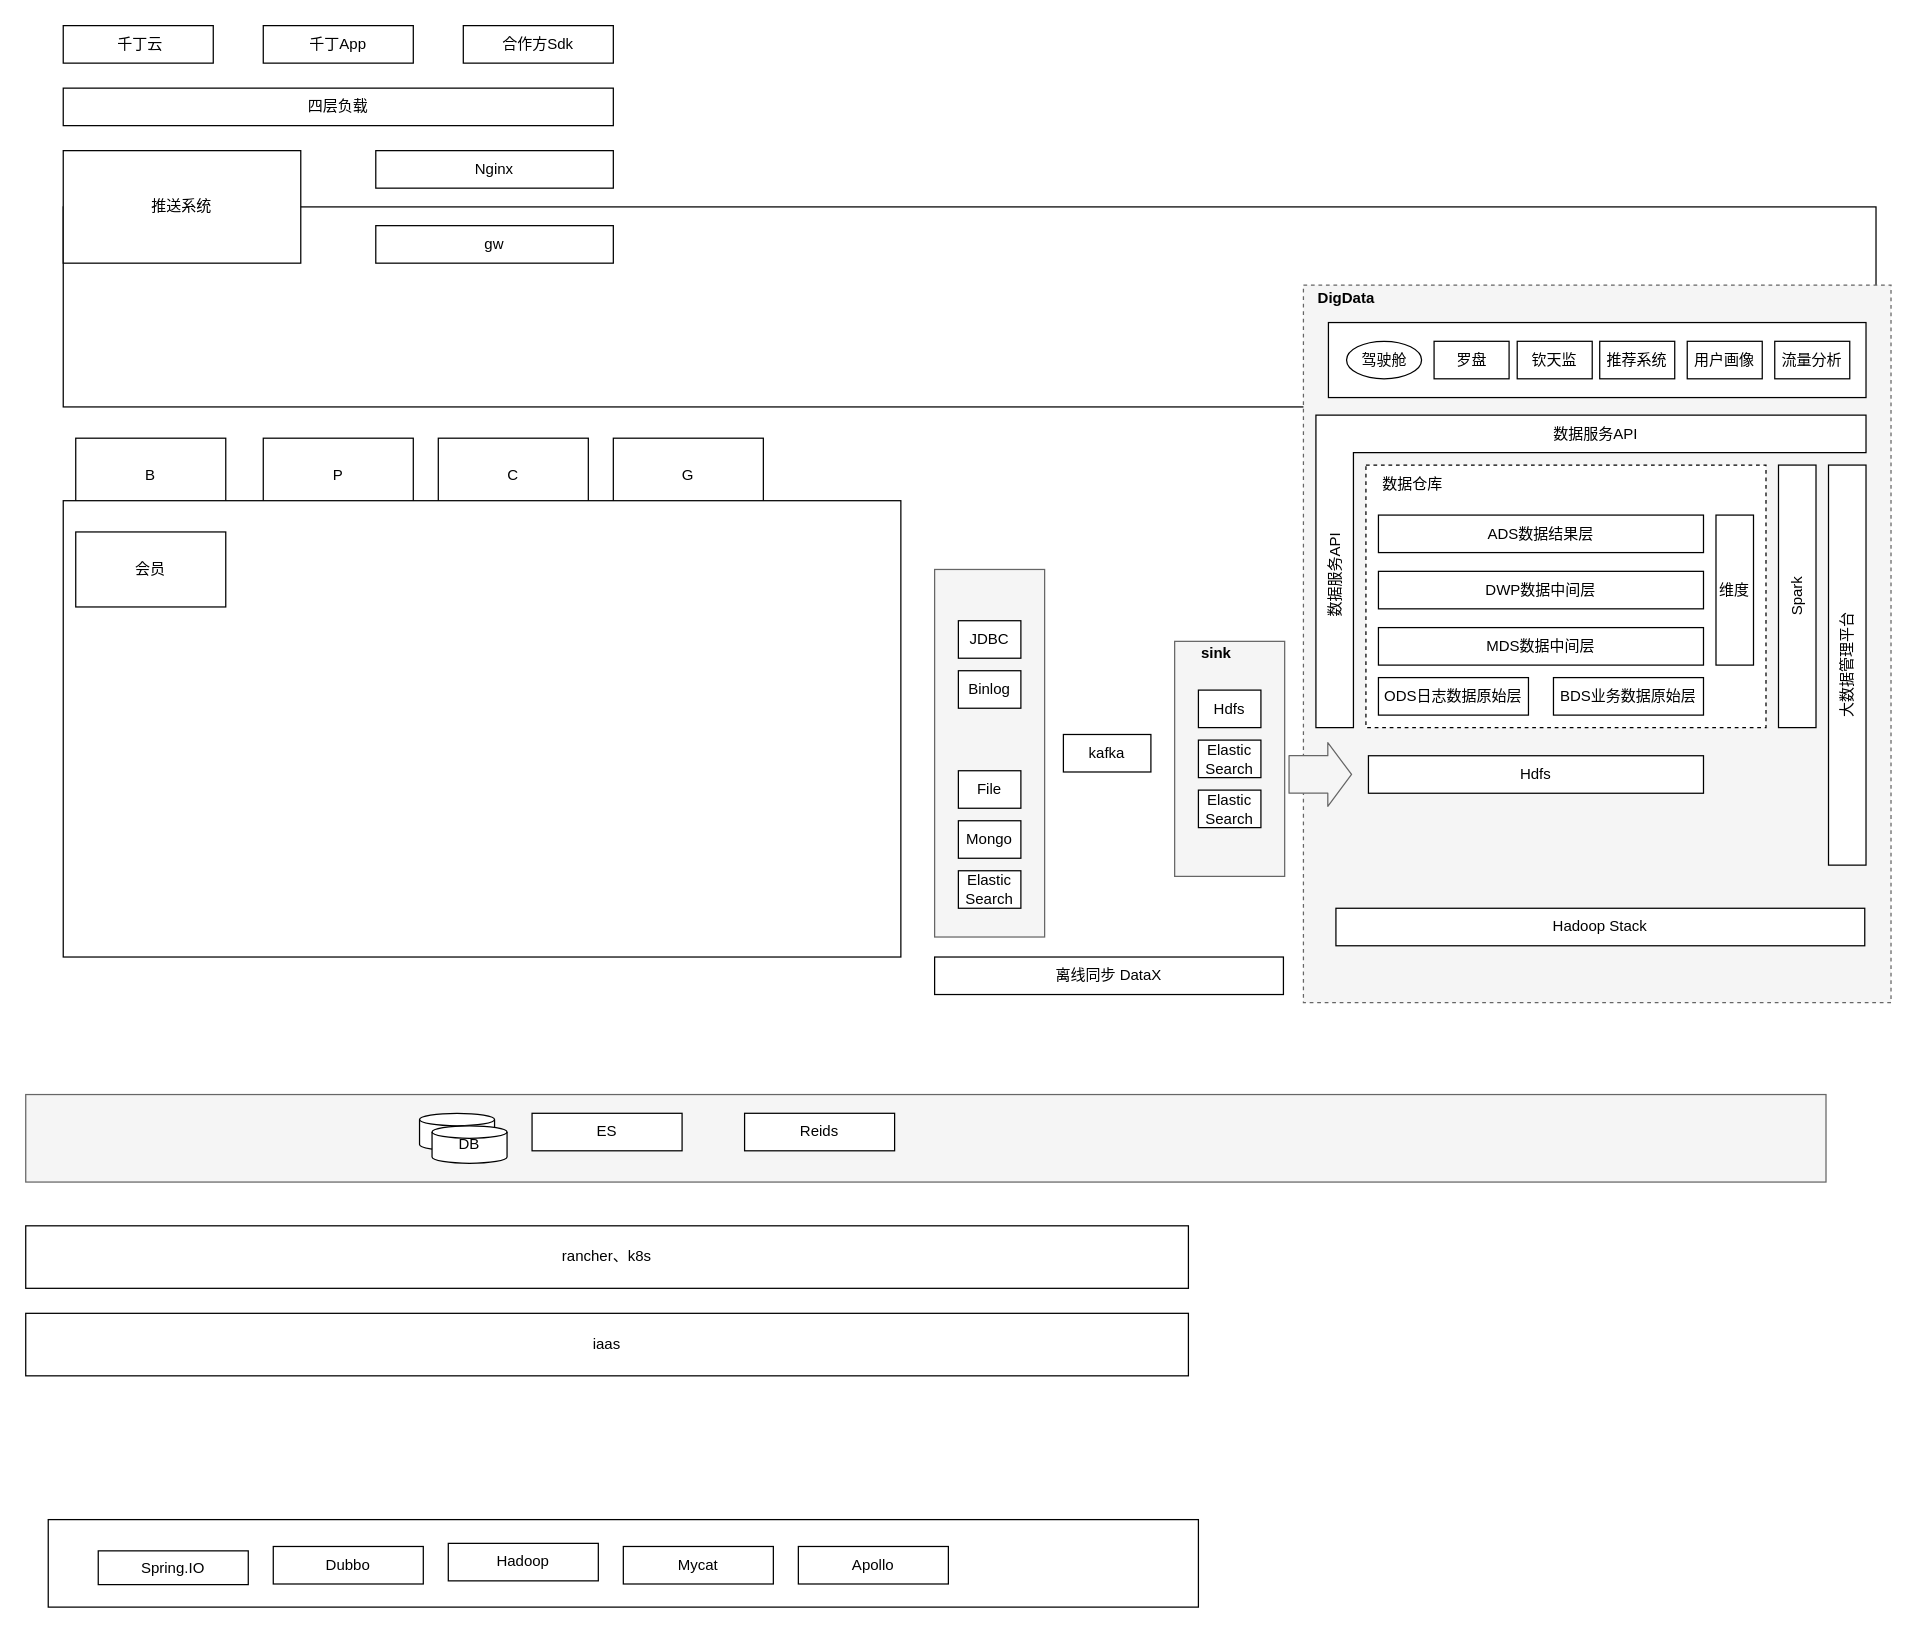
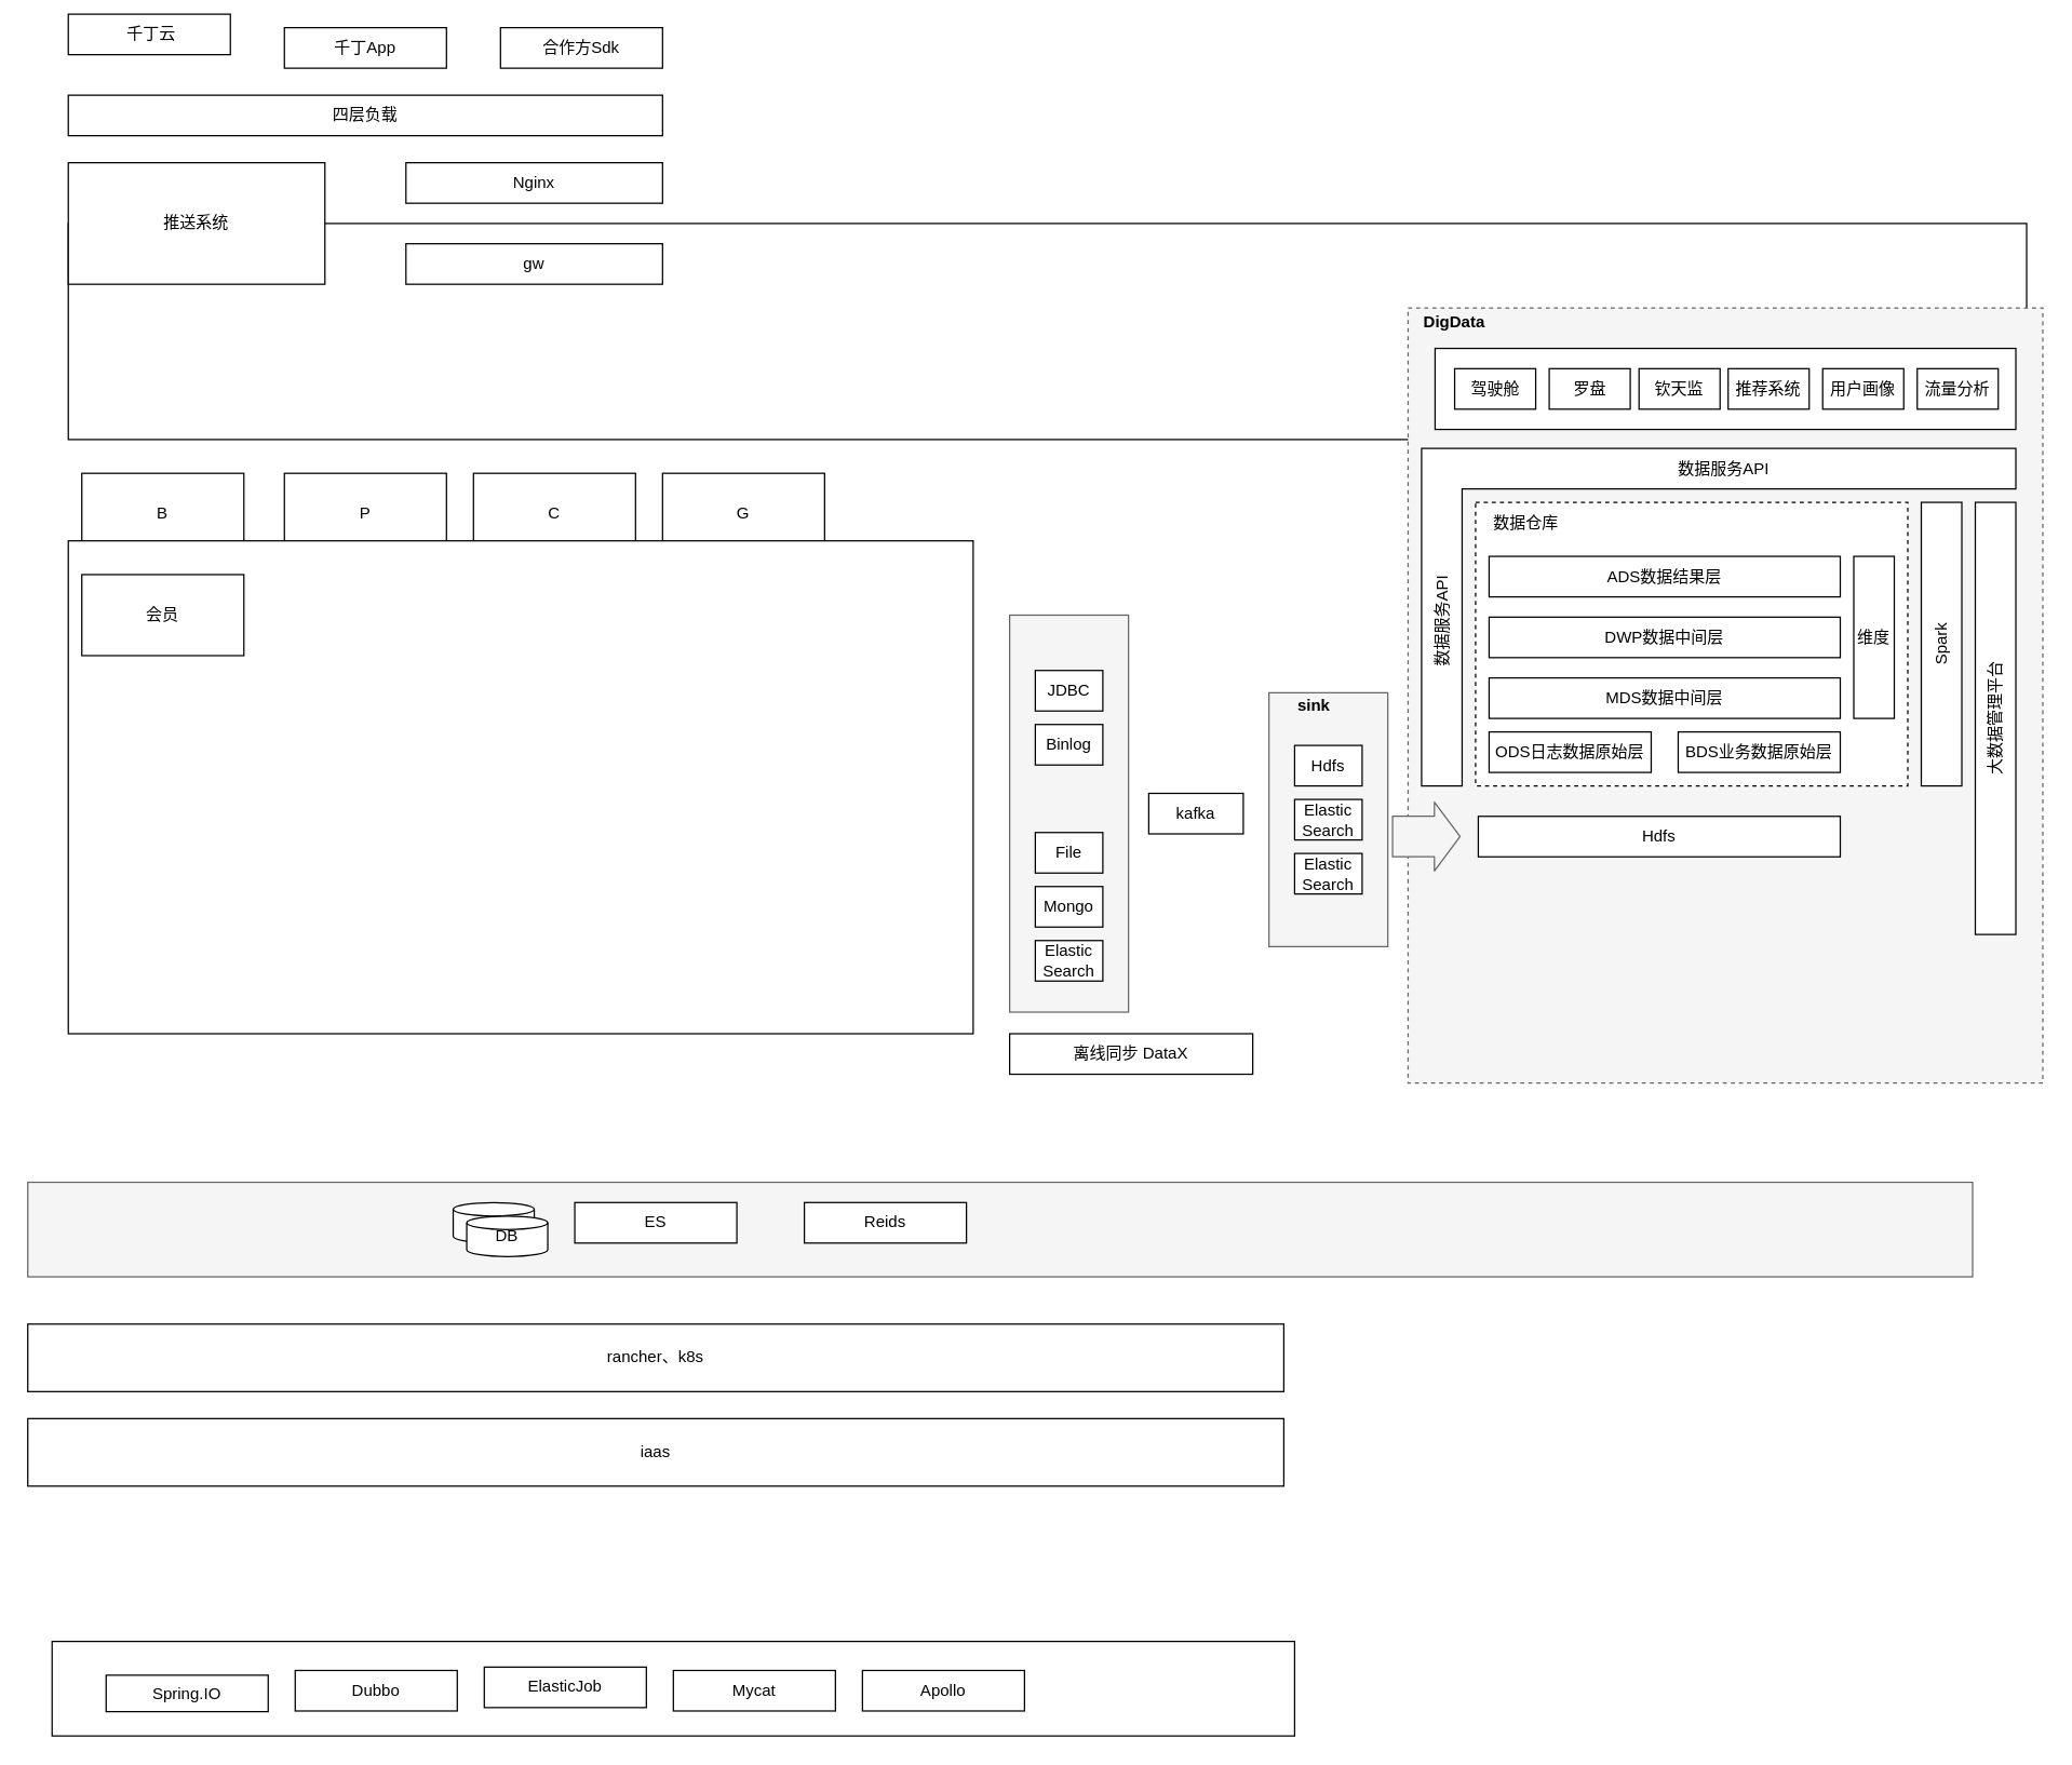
  <mxCell id="0" />
  <mxCell id="1" parent="0" />
  <mxCell id="2" value="" style="rounded=0;whiteSpace=wrap;html=1;fillColor=#f5f5f5;strokeColor=#666666;fontColor=#333333;" vertex="1" parent="1"><mxGeometry x="747" y="455" width="88" height="294" as="geometry" /></mxCell>
  <mxCell id="3" value="" style="rounded=0;whiteSpace=wrap;html=1;fillColor=#f5f5f5;strokeColor=#666666;fontColor=#333333;" vertex="1" parent="1"><mxGeometry x="20" y="875" width="1440" height="70" as="geometry" /></mxCell>
  <mxCell id="4" value="" style="rounded=0;whiteSpace=wrap;html=1;" parent="1" vertex="1"><mxGeometry x="50" y="165" width="1450" height="160" as="geometry" /></mxCell>
  <mxCell id="5" value="" style="rounded=0;whiteSpace=wrap;html=1;dashed=1;fillColor=#f5f5f5;strokeColor=#666666;fontColor=#333333;" vertex="1" parent="1"><mxGeometry x="1042" y="227.5" width="470" height="574" as="geometry" /></mxCell>
  <mxCell id="6" value="" style="rounded=0;whiteSpace=wrap;html=1;dashed=1;" vertex="1" parent="1"><mxGeometry x="1092" y="371.5" width="320" height="210" as="geometry" /></mxCell>
- <mxCell id="7" value="&amp;nbsp;千丁云" style="rounded=0;whiteSpace=wrap;html=1;" parent="1" vertex="1"><mxGeometry x="50" y="20" width="120" height="30" as="geometry" /></mxCell>
+ <mxCell id="7" value="&amp;nbsp;千丁云" style="rounded=0;whiteSpace=wrap;html=1;" parent="1" vertex="1"><mxGeometry x="50" y="10" width="120" height="30" as="geometry" /></mxCell>
  <mxCell id="8" value="千丁App" style="rounded=0;whiteSpace=wrap;html=1;" parent="1" vertex="1"><mxGeometry x="210" y="20" width="120" height="30" as="geometry" /></mxCell>
  <mxCell id="9" value="&lt;span style=&quot;font-weight: normal&quot;&gt;合作方Sdk&lt;/span&gt;" style="rounded=0;whiteSpace=wrap;html=1;fontStyle=1" parent="1" vertex="1"><mxGeometry x="370" y="20" width="120" height="30" as="geometry" /></mxCell>
  <mxCell id="10" value="四层负载" style="rounded=0;whiteSpace=wrap;html=1;" parent="1" vertex="1"><mxGeometry x="50" y="70" width="440" height="30" as="geometry" /></mxCell>
  <mxCell id="11" value="Nginx" style="rounded=0;whiteSpace=wrap;html=1;" parent="1" vertex="1"><mxGeometry x="300" y="120" width="190" height="30" as="geometry" /></mxCell>
  <mxCell id="12" value="推送系统" style="rounded=0;whiteSpace=wrap;html=1;" parent="1" vertex="1"><mxGeometry x="50" y="120" width="190" height="90" as="geometry" /></mxCell>
  <mxCell id="13" value="B" style="rounded=0;whiteSpace=wrap;html=1;" parent="1" vertex="1"><mxGeometry x="60" y="350" width="120" height="60" as="geometry" /></mxCell>
  <mxCell id="14" value="P" style="rounded=0;whiteSpace=wrap;html=1;" parent="1" vertex="1"><mxGeometry x="210" y="350" width="120" height="60" as="geometry" /></mxCell>
  <mxCell id="15" value="C" style="rounded=0;whiteSpace=wrap;html=1;" parent="1" vertex="1"><mxGeometry x="350" y="350" width="120" height="60" as="geometry" /></mxCell>
  <mxCell id="16" value="G" style="rounded=0;whiteSpace=wrap;html=1;" parent="1" vertex="1"><mxGeometry x="490" y="350" width="120" height="60" as="geometry" /></mxCell>
  <mxCell id="17" value="" style="rounded=0;whiteSpace=wrap;html=1;" parent="1" vertex="1"><mxGeometry x="1062" y="257.5" width="430" height="60" as="geometry" /></mxCell>
  <mxCell id="18" value="" style="rounded=0;whiteSpace=wrap;html=1;" vertex="1" parent="1"><mxGeometry x="50" y="400" width="670" height="365" as="geometry" /></mxCell>
  <mxCell id="19" value="会员" style="rounded=0;whiteSpace=wrap;html=1;" vertex="1" parent="1"><mxGeometry x="60" y="425" width="120" height="60" as="geometry" /></mxCell>
  <mxCell id="20" value="gw" style="rounded=0;whiteSpace=wrap;html=1;" vertex="1" parent="1"><mxGeometry x="300" y="180" width="190" height="30" as="geometry" /></mxCell>
  <mxCell id="21" value="rancher、k8s" style="rounded=0;whiteSpace=wrap;html=1;" vertex="1" parent="1"><mxGeometry x="20" y="980" width="930" height="50" as="geometry" /></mxCell>
  <mxCell id="22" value="iaas" style="rounded=0;whiteSpace=wrap;html=1;" vertex="1" parent="1"><mxGeometry x="20" y="1050" width="930" height="50" as="geometry" /></mxCell>
- <mxCell id="23" value="离线同步 DataX" style="rounded=0;whiteSpace=wrap;html=1;flipH=1;" vertex="1" parent="1"><mxGeometry x="747" y="765" width="279" height="30" as="geometry" /></mxCell>
+ <mxCell id="23" value="离线同步 DataX" style="rounded=0;whiteSpace=wrap;html=1;flipH=1;" vertex="1" parent="1"><mxGeometry x="747" y="765" width="180" height="30" as="geometry" /></mxCell>
  <mxCell id="24" value="ODS日志数据原始层" style="rounded=0;whiteSpace=wrap;html=1;" vertex="1" parent="1"><mxGeometry x="1102" y="541.5" width="120" height="30" as="geometry" /></mxCell>
  <mxCell id="25" value="BDS业务数据原始层" style="rounded=0;whiteSpace=wrap;html=1;" vertex="1" parent="1"><mxGeometry x="1242" y="541.5" width="120" height="30" as="geometry" /></mxCell>
  <mxCell id="26" value="MDS数据中间层" style="rounded=0;whiteSpace=wrap;html=1;" vertex="1" parent="1"><mxGeometry x="1102" y="501.5" width="260" height="30" as="geometry" /></mxCell>
  <mxCell id="27" value="" style="shape=flexArrow;endArrow=classic;html=1;width=30;fillColor=#f5f5f5;strokeColor=#666666;" edge="1" parent="1"><mxGeometry width="50" height="50" relative="1" as="geometry"><mxPoint x="1030" y="619" as="sourcePoint" /><mxPoint x="1081" y="619" as="targetPoint" /></mxGeometry></mxCell>
  <mxCell id="28" value="DWP数据中间层" style="rounded=0;whiteSpace=wrap;html=1;" vertex="1" parent="1"><mxGeometry x="1102" y="456.5" width="260" height="30" as="geometry" /></mxCell>
  <mxCell id="29" value="ADS数据结果层" style="rounded=0;whiteSpace=wrap;html=1;" vertex="1" parent="1"><mxGeometry x="1102" y="411.5" width="260" height="30" as="geometry" /></mxCell>
  <mxCell id="30" value="大数据管理平台" style="rounded=0;whiteSpace=wrap;html=1;verticalAlign=middle;horizontal=0;flipH=1;flipV=1;" vertex="1" parent="1"><mxGeometry x="1462" y="371.5" width="30" height="320" as="geometry" /></mxCell>
  <mxCell id="31" value="维度&lt;br&gt;" style="rounded=0;whiteSpace=wrap;html=1;" vertex="1" parent="1"><mxGeometry x="1372" y="411.5" width="30" height="120" as="geometry" /></mxCell>
  <mxCell id="32" value="Spark" style="rounded=0;whiteSpace=wrap;html=1;horizontal=0;verticalAlign=middle;flipH=1;flipV=1;" vertex="1" parent="1"><mxGeometry x="1422" y="371.5" width="30" height="210" as="geometry" /></mxCell>
  <mxCell id="33" value="数据仓库" style="text;html=1;strokeColor=none;fillColor=none;align=center;verticalAlign=middle;whiteSpace=wrap;rounded=0;dashed=1;" vertex="1" parent="1"><mxGeometry x="1092" y="376.5" width="75" height="20" as="geometry" /></mxCell>
- <mxCell id="34" value="Hadoop Stack" style="rounded=0;whiteSpace=wrap;html=1;" vertex="1" parent="1"><mxGeometry x="1068" y="726" width="423" height="30" as="geometry" /></mxCell>
  <mxCell id="35" value="推荐系统" style="rounded=0;whiteSpace=wrap;html=1;" vertex="1" parent="1"><mxGeometry x="1279" y="272.5" width="60" height="30" as="geometry" /></mxCell>
  <mxCell id="36" value="用户画像" style="rounded=0;whiteSpace=wrap;html=1;" vertex="1" parent="1"><mxGeometry x="1349" y="272.5" width="60" height="30" as="geometry" /></mxCell>
  <mxCell id="37" value="流量分析" style="rounded=0;whiteSpace=wrap;html=1;" vertex="1" parent="1"><mxGeometry x="1419" y="272.5" width="60" height="30" as="geometry" /></mxCell>
- <mxCell id="38" value="驾驶舱" style="ellipse;whiteSpace=wrap;html=1;" vertex="1" parent="1"><mxGeometry x="1076.5" y="272.5" width="60" height="30" as="geometry" /></mxCell>
+ <mxCell id="38" value="驾驶舱" style="rounded=0;whiteSpace=wrap;html=1;" vertex="1" parent="1"><mxGeometry x="1076.5" y="272.5" width="60" height="30" as="geometry" /></mxCell>
  <mxCell id="39" value="罗盘" style="rounded=0;whiteSpace=wrap;html=1;" vertex="1" parent="1"><mxGeometry x="1146.5" y="272.5" width="60" height="30" as="geometry" /></mxCell>
  <mxCell id="40" value="钦天监" style="rounded=0;whiteSpace=wrap;html=1;" vertex="1" parent="1"><mxGeometry x="1213" y="272.5" width="60" height="30" as="geometry" /></mxCell>
  <mxCell id="41" value="" style="shape=corner;whiteSpace=wrap;html=1;dx=30;dy=30;" vertex="1" parent="1"><mxGeometry x="1052" y="331.5" width="440" height="250" as="geometry" /></mxCell>
  <mxCell id="42" value="数据服务API" style="text;html=1;strokeColor=none;fillColor=none;align=center;verticalAlign=middle;whiteSpace=wrap;rounded=0;" vertex="1" parent="1"><mxGeometry x="1226" y="336.5" width="100" height="20" as="geometry" /></mxCell>
  <mxCell id="43" value="数据服务API" style="text;html=1;strokeColor=none;fillColor=none;align=center;verticalAlign=middle;whiteSpace=wrap;rounded=0;horizontal=1;rotation=-90;" vertex="1" parent="1"><mxGeometry x="970" y="449.5" width="195" height="20" as="geometry" /></mxCell>
  <mxCell id="44" value="&lt;b&gt;DigData&lt;/b&gt;" style="text;html=1;strokeColor=none;fillColor=none;align=center;verticalAlign=middle;whiteSpace=wrap;rounded=0;dashed=1;" vertex="1" parent="1"><mxGeometry x="1042" y="227.5" width="69" height="20" as="geometry" /></mxCell>
  <mxCell id="45" value="" style="strokeWidth=1;html=1;shape=mxgraph.flowchart.database;whiteSpace=wrap;" vertex="1" parent="1"><mxGeometry x="335" y="890" width="60" height="30" as="geometry" /></mxCell>
  <mxCell id="46" value="DB" style="strokeWidth=1;html=1;shape=mxgraph.flowchart.database;whiteSpace=wrap;" vertex="1" parent="1"><mxGeometry x="345" y="900" width="60" height="30" as="geometry" /></mxCell>
  <mxCell id="47" value="ES" style="rounded=0;whiteSpace=wrap;html=1;strokeWidth=1;" vertex="1" parent="1"><mxGeometry x="425" y="890" width="120" height="30" as="geometry" /></mxCell>
  <mxCell id="48" value="Reids" style="rounded=0;whiteSpace=wrap;html=1;strokeWidth=1;" vertex="1" parent="1"><mxGeometry x="595" y="890" width="120" height="30" as="geometry" /></mxCell>
  <mxCell id="49" value="" style="rounded=0;whiteSpace=wrap;html=1;" vertex="1" parent="1"><mxGeometry x="38" y="1215" width="920" height="70" as="geometry" /></mxCell>
  <mxCell id="50" value="Spring.IO" style="rounded=0;whiteSpace=wrap;html=1;strokeWidth=1;" vertex="1" parent="1"><mxGeometry x="78" y="1240" width="120" height="27" as="geometry" /></mxCell>
  <mxCell id="51" value="Dubbo" style="rounded=0;whiteSpace=wrap;html=1;strokeWidth=1;" vertex="1" parent="1"><mxGeometry x="218" y="1236.5" width="120" height="30" as="geometry" /></mxCell>
- <mxCell id="52" value="Hadoop" style="rounded=0;whiteSpace=wrap;html=1;strokeWidth=1;" vertex="1" parent="1"><mxGeometry x="358" y="1234" width="120" height="30" as="geometry" /></mxCell>
+ <mxCell id="52" value="ElasticJob" style="rounded=0;whiteSpace=wrap;html=1;strokeWidth=1;" vertex="1" parent="1"><mxGeometry x="358" y="1234" width="120" height="30" as="geometry" /></mxCell>
  <mxCell id="53" value="Mycat" style="rounded=0;whiteSpace=wrap;html=1;strokeWidth=1;" vertex="1" parent="1"><mxGeometry x="498" y="1236.5" width="120" height="30" as="geometry" /></mxCell>
  <mxCell id="54" value="Apollo" style="rounded=0;whiteSpace=wrap;html=1;strokeWidth=1;" vertex="1" parent="1"><mxGeometry x="638" y="1236.5" width="120" height="30" as="geometry" /></mxCell>
  <mxCell id="55" value="kafka" style="rounded=0;whiteSpace=wrap;html=1;" vertex="1" parent="1"><mxGeometry x="850" y="587" width="70" height="30" as="geometry" /></mxCell>
  <mxCell id="56" value="JDBC" style="rounded=0;whiteSpace=wrap;html=1;flipV=1;" vertex="1" parent="1"><mxGeometry x="766" y="496" width="50" height="30" as="geometry" /></mxCell>
  <mxCell id="57" value="Binlog" style="rounded=0;whiteSpace=wrap;html=1;flipV=1;" vertex="1" parent="1"><mxGeometry x="766" y="536" width="50" height="30" as="geometry" /></mxCell>
  <mxCell id="58" value="File" style="rounded=0;whiteSpace=wrap;html=1;flipV=1;" vertex="1" parent="1"><mxGeometry x="766" y="616" width="50" height="30" as="geometry" /></mxCell>
  <mxCell id="59" value="Mongo" style="rounded=0;whiteSpace=wrap;html=1;flipV=1;" vertex="1" parent="1"><mxGeometry x="766" y="656" width="50" height="30" as="geometry" /></mxCell>
  <mxCell id="60" value="Elastic&lt;br&gt;Search&lt;br&gt;" style="rounded=0;whiteSpace=wrap;html=1;flipV=1;" vertex="1" parent="1"><mxGeometry x="766" y="696" width="50" height="30" as="geometry" /></mxCell>
  <mxCell id="61" value="" style="rounded=0;whiteSpace=wrap;html=1;fillColor=#f5f5f5;strokeColor=#666666;fontColor=#333333;" vertex="1" parent="1"><mxGeometry x="939" y="512.5" width="88" height="188" as="geometry" /></mxCell>
  <mxCell id="62" value="Hdfs" style="rounded=0;whiteSpace=wrap;html=1;" vertex="1" parent="1"><mxGeometry x="958" y="551.5" width="50" height="30" as="geometry" /></mxCell>
  <mxCell id="63" value="Elastic&lt;br&gt;Search" style="rounded=0;whiteSpace=wrap;html=1;" vertex="1" parent="1"><mxGeometry x="958" y="591.5" width="50" height="30" as="geometry" /></mxCell>
  <mxCell id="64" value="&lt;b&gt;sink&lt;/b&gt;" style="text;html=1;strokeColor=none;fillColor=none;align=center;verticalAlign=middle;whiteSpace=wrap;rounded=0;dashed=1;" vertex="1" parent="1"><mxGeometry x="938" y="512" width="69" height="20" as="geometry" /></mxCell>
  <mxCell id="65" value="Hdfs" style="rounded=0;whiteSpace=wrap;html=1;" vertex="1" parent="1"><mxGeometry x="1094" y="604" width="268" height="30" as="geometry" /></mxCell>
  <mxCell id="66" value="Elastic&lt;br&gt;Search" style="rounded=0;whiteSpace=wrap;html=1;" vertex="1" parent="1"><mxGeometry x="958" y="631.5" width="50" height="30" as="geometry" /></mxCell>
